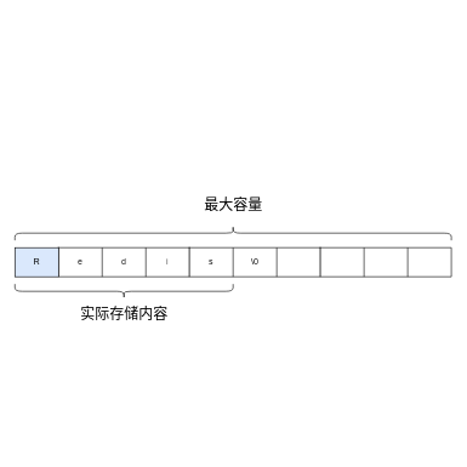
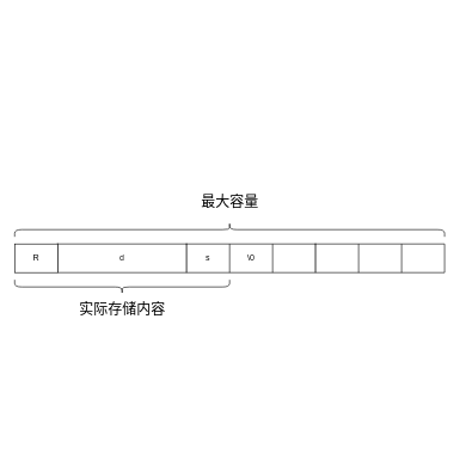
  <mxCell id="0" />
  <mxCell id="1" parent="0" />
  <mxCell id="2" value="" style="shape=table;html=1;whiteSpace=wrap;startSize=0;container=1;collapsible=0;childLayout=tableLayout;" vertex="1" parent="1"><mxGeometry x="80" y="340" width="180" height="40" as="geometry" /></mxCell>
  <mxCell id="3" value="" style="shape=partialRectangle;html=1;whiteSpace=wrap;collapsible=0;dropTarget=0;pointerEvents=0;fillColor=none;top=0;left=0;bottom=0;right=0;points=[[0,0.5],[1,0.5]];portConstraint=eastwest;" vertex="1" parent="2"><mxGeometry width="180" height="40" as="geometry" /></mxCell>
- <mxCell id="4" value="e" style="shape=partialRectangle;html=1;whiteSpace=wrap;connectable=0;fillColor=none;top=0;left=0;bottom=0;right=0;overflow=hidden;" vertex="1" parent="3"><mxGeometry width="60" height="40" as="geometry" /></mxCell>
  <mxCell id="5" value="d" style="shape=partialRectangle;html=1;whiteSpace=wrap;connectable=0;fillColor=none;top=0;left=0;bottom=0;right=0;overflow=hidden;" vertex="1" parent="3"><mxGeometry x="60" width="60" height="40" as="geometry" /></mxCell>
- <mxCell id="6" value="i" style="shape=partialRectangle;html=1;whiteSpace=wrap;connectable=0;fillColor=none;top=0;left=0;bottom=0;right=0;overflow=hidden;" vertex="1" parent="3"><mxGeometry x="120" width="60" height="40" as="geometry" /></mxCell>
  <mxCell id="7" value="" style="shape=table;html=1;whiteSpace=wrap;startSize=0;container=1;collapsible=0;childLayout=tableLayout;" vertex="1" parent="1"><mxGeometry x="260" y="340" width="180" height="40" as="geometry" /></mxCell>
  <mxCell id="8" value="" style="shape=partialRectangle;html=1;whiteSpace=wrap;collapsible=0;dropTarget=0;pointerEvents=0;fillColor=none;top=0;left=0;bottom=0;right=0;points=[[0,0.5],[1,0.5]];portConstraint=eastwest;" vertex="1" parent="7"><mxGeometry width="180" height="40" as="geometry" /></mxCell>
  <mxCell id="9" value="s" style="shape=partialRectangle;html=1;whiteSpace=wrap;connectable=0;fillColor=none;top=0;left=0;bottom=0;right=0;overflow=hidden;" vertex="1" parent="8"><mxGeometry width="60" height="40" as="geometry" /></mxCell>
  <mxCell id="10" value="\0" style="shape=partialRectangle;html=1;whiteSpace=wrap;connectable=0;fillColor=none;top=0;left=0;bottom=0;right=0;overflow=hidden;" vertex="1" parent="8"><mxGeometry x="60" width="60" height="40" as="geometry" /></mxCell>
  <mxCell id="11" value="" style="shape=partialRectangle;html=1;whiteSpace=wrap;connectable=0;fillColor=none;top=0;left=0;bottom=0;right=0;overflow=hidden;" vertex="1" parent="8"><mxGeometry x="120" width="60" height="40" as="geometry" /></mxCell>
  <mxCell id="12" value="" style="shape=table;html=1;whiteSpace=wrap;startSize=0;container=1;collapsible=0;childLayout=tableLayout;" vertex="1" parent="1"><mxGeometry x="440" y="340" width="180" height="40" as="geometry" /></mxCell>
  <mxCell id="13" value="" style="shape=partialRectangle;html=1;whiteSpace=wrap;collapsible=0;dropTarget=0;pointerEvents=0;fillColor=none;top=0;left=0;bottom=0;right=0;points=[[0,0.5],[1,0.5]];portConstraint=eastwest;" vertex="1" parent="12"><mxGeometry width="180" height="40" as="geometry" /></mxCell>
  <mxCell id="14" value="" style="shape=partialRectangle;html=1;whiteSpace=wrap;connectable=0;fillColor=none;top=0;left=0;bottom=0;right=0;overflow=hidden;" vertex="1" parent="13"><mxGeometry width="60" height="40" as="geometry" /></mxCell>
  <mxCell id="15" value="" style="shape=partialRectangle;html=1;whiteSpace=wrap;connectable=0;fillColor=none;top=0;left=0;bottom=0;right=0;overflow=hidden;" vertex="1" parent="13"><mxGeometry x="60" width="60" height="40" as="geometry" /></mxCell>
  <mxCell id="16" value="" style="shape=partialRectangle;html=1;whiteSpace=wrap;connectable=0;fillColor=none;top=0;left=0;bottom=0;right=0;overflow=hidden;" vertex="1" parent="13"><mxGeometry x="120" width="60" height="40" as="geometry" /></mxCell>
- <mxCell id="17" value="R" style="rounded=0;whiteSpace=wrap;html=1;fillColor=#dae8fc;" vertex="1" parent="1"><mxGeometry x="20" y="340" width="60" height="40" as="geometry" /></mxCell>
+ <mxCell id="17" value="R" style="rounded=0;whiteSpace=wrap;html=1;" vertex="1" parent="1"><mxGeometry x="20" y="340" width="60" height="40" as="geometry" /></mxCell>
  <mxCell id="18" value="" style="shape=curlyBracket;whiteSpace=wrap;html=1;rounded=1;rotation=90;" vertex="1" parent="1"><mxGeometry x="310" y="20" width="20" height="600" as="geometry" /></mxCell>
  <mxCell id="19" value="&lt;span style=&quot;font-weight: normal ; font-size: 20px&quot;&gt;&lt;font style=&quot;font-size: 20px&quot;&gt;最&lt;/font&gt;&lt;font style=&quot;font-size: 20px&quot;&gt;大容量&lt;/font&gt;&lt;/span&gt;" style="text;strokeColor=none;fillColor=none;html=1;fontSize=24;fontStyle=1;verticalAlign=middle;align=center;" vertex="1" parent="1"><mxGeometry x="270" y="260" width="100" height="40" as="geometry" /></mxCell>
  <mxCell id="20" value="" style="shape=curlyBracket;whiteSpace=wrap;html=1;rounded=1;rotation=-90;" vertex="1" parent="1"><mxGeometry x="160" y="250" width="20" height="300" as="geometry" /></mxCell>
  <mxCell id="21" value="&lt;span style=&quot;font-size: 20px ; font-weight: 400&quot;&gt;实际存储内容&lt;br&gt;&lt;/span&gt;" style="text;strokeColor=none;fillColor=none;html=1;fontSize=24;fontStyle=1;verticalAlign=middle;align=center;" vertex="1" parent="1"><mxGeometry x="120" y="410" width="100" height="40" as="geometry" /></mxCell>
